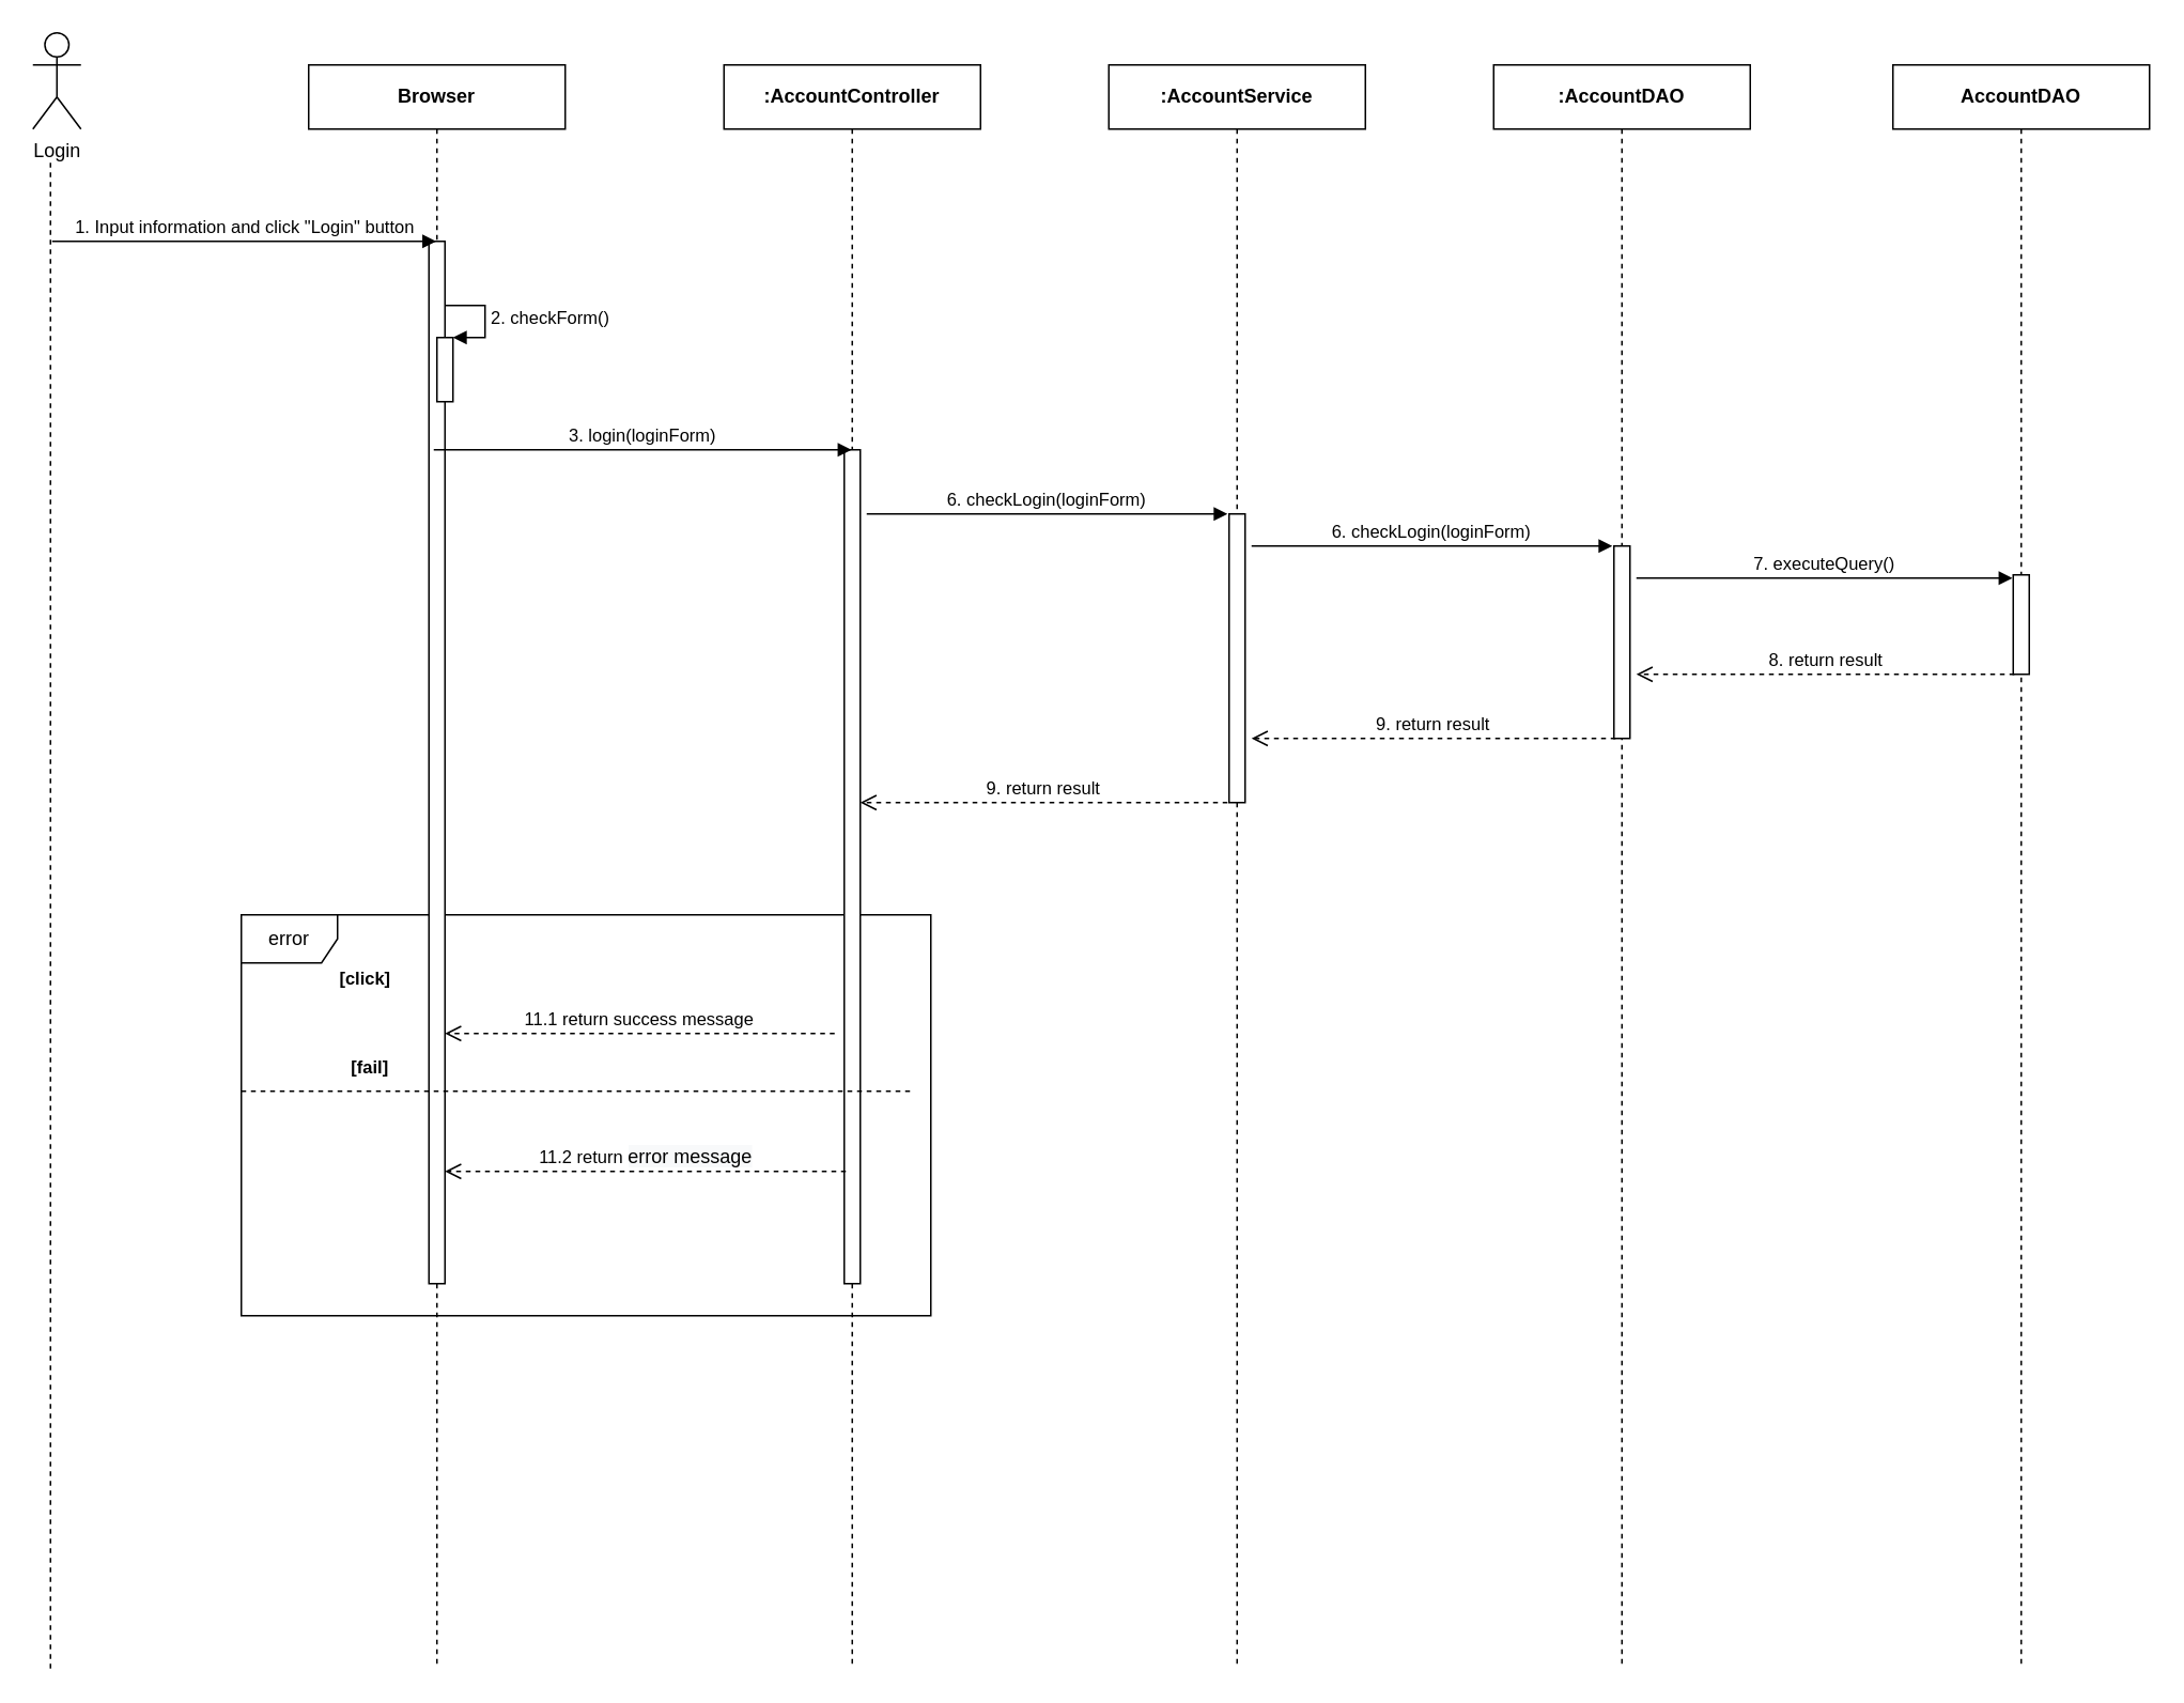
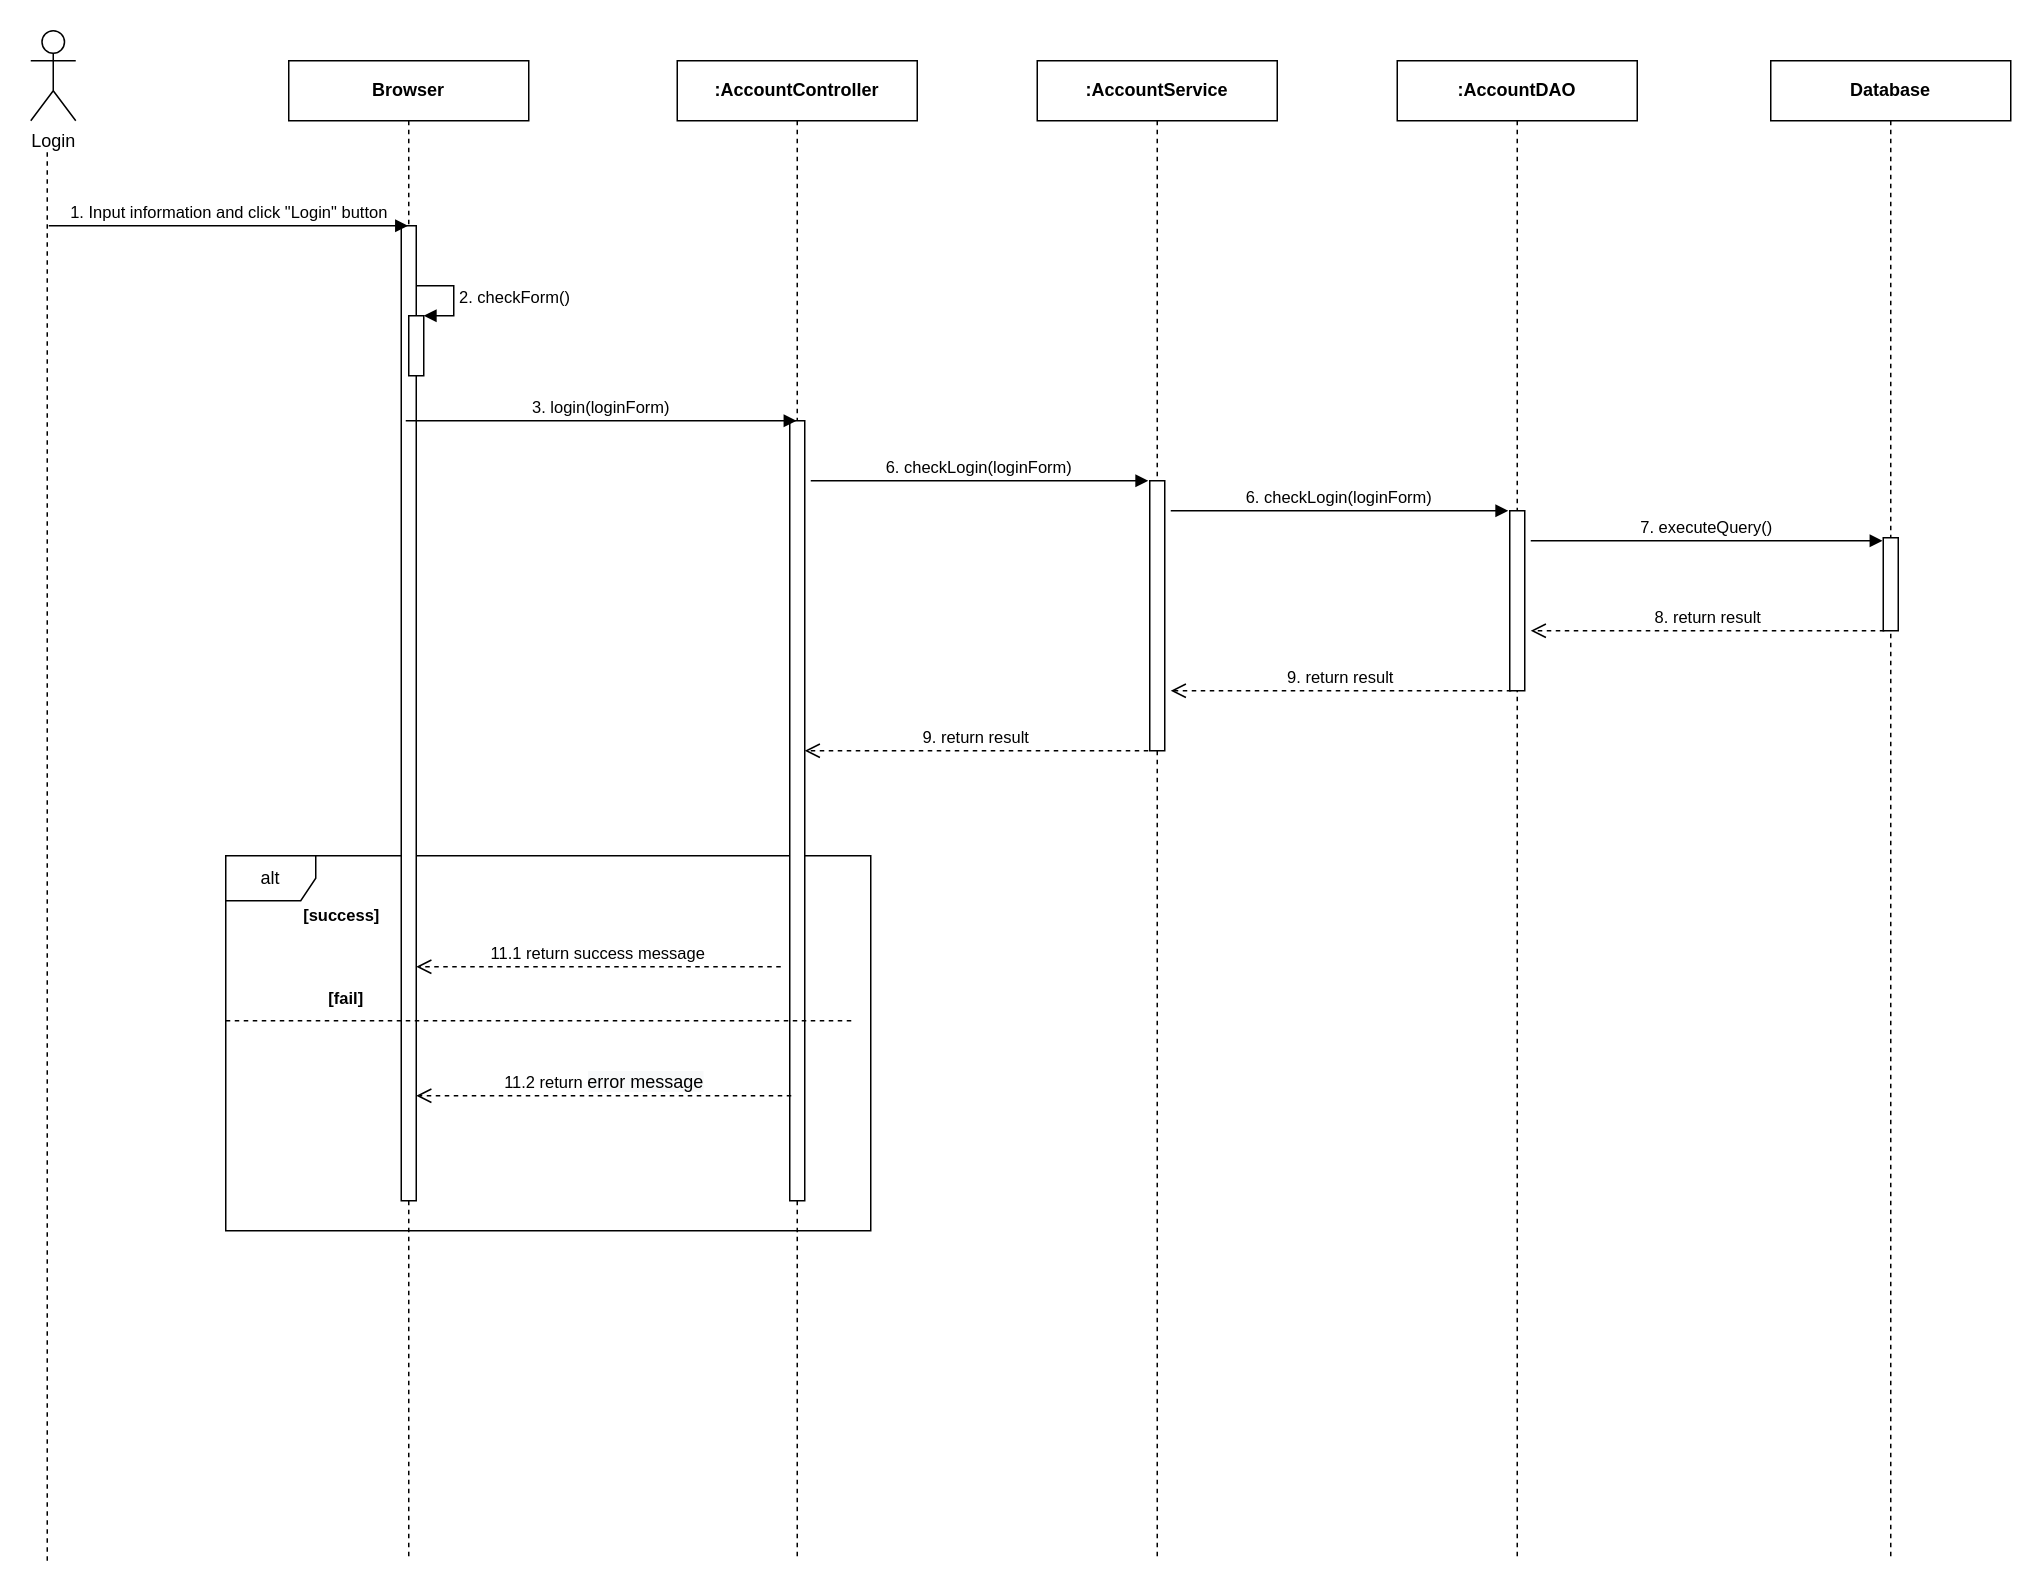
  <mxCell id="0" />
  <mxCell id="1" parent="0" />
- <mxCell id="2" value="error" style="shape=umlFrame;whiteSpace=wrap;html=1;" parent="1" vertex="1"><mxGeometry x="150" y="570" width="430" height="250" as="geometry" /></mxCell>
+ <mxCell id="2" value="alt" style="shape=umlFrame;whiteSpace=wrap;html=1;" parent="1" vertex="1"><mxGeometry x="150" y="570" width="430" height="250" as="geometry" /></mxCell>
  <mxCell id="3" value="&lt;b&gt;Browser&lt;/b&gt;" style="shape=umlLifeline;perimeter=lifelinePerimeter;whiteSpace=wrap;html=1;container=1;collapsible=0;recursiveResize=0;outlineConnect=0;" parent="1" vertex="1"><mxGeometry x="192" y="40" width="160" height="1000" as="geometry" /></mxCell>
  <mxCell id="4" value="" style="html=1;points=[];perimeter=orthogonalPerimeter;" parent="3" vertex="1"><mxGeometry x="75" y="110" width="10" height="650" as="geometry" /></mxCell>
  <mxCell id="5" value="&lt;b&gt;:AccountService&lt;/b&gt;" style="shape=umlLifeline;perimeter=lifelinePerimeter;whiteSpace=wrap;html=1;container=1;collapsible=0;recursiveResize=0;outlineConnect=0;" parent="1" vertex="1"><mxGeometry x="691" y="40" width="160" height="1000" as="geometry" /></mxCell>
  <mxCell id="6" value="" style="html=1;points=[];perimeter=orthogonalPerimeter;" parent="5" vertex="1"><mxGeometry x="75" y="280" width="10" height="180" as="geometry" /></mxCell>
  <mxCell id="7" value="&lt;b&gt;:AccountController&lt;/b&gt;" style="shape=umlLifeline;perimeter=lifelinePerimeter;whiteSpace=wrap;html=1;container=1;collapsible=0;recursiveResize=0;outlineConnect=0;" parent="1" vertex="1"><mxGeometry x="451" y="40" width="160" height="1000" as="geometry" /></mxCell>
  <mxCell id="8" value="" style="html=1;points=[];perimeter=orthogonalPerimeter;" parent="7" vertex="1"><mxGeometry x="75" y="240" width="10" height="520" as="geometry" /></mxCell>
  <mxCell id="9" value="1. Input information and click &quot;Login&quot; button" style="html=1;verticalAlign=bottom;endArrow=block;" parent="1" target="3" edge="1"><mxGeometry width="80" relative="1" as="geometry"><mxPoint x="32" y="150" as="sourcePoint" /><mxPoint x="112" y="150" as="targetPoint" /><Array as="points" /></mxGeometry></mxCell>
  <mxCell id="10" value="3. login(loginForm)" style="html=1;verticalAlign=bottom;endArrow=block;" parent="1" target="7" edge="1"><mxGeometry width="80" relative="1" as="geometry"><mxPoint x="270" y="280" as="sourcePoint" /><mxPoint x="443" y="280" as="targetPoint" /></mxGeometry></mxCell>
  <mxCell id="11" value="6. checkLogin(loginForm)" style="html=1;verticalAlign=bottom;endArrow=block;entryX=-0.1;entryY=0;entryDx=0;entryDy=0;entryPerimeter=0;" parent="1" target="6" edge="1"><mxGeometry relative="1" as="geometry"><mxPoint x="540.004" y="320" as="sourcePoint" /><mxPoint x="719.68" y="320" as="targetPoint" /></mxGeometry></mxCell>
  <mxCell id="12" value="9. return result" style="html=1;verticalAlign=bottom;endArrow=open;dashed=1;endSize=8;" parent="1" target="8" edge="1"><mxGeometry relative="1" as="geometry"><mxPoint x="586" y="500" as="targetPoint" /><mxPoint x="765" y="500" as="sourcePoint" /></mxGeometry></mxCell>
  <mxCell id="13" value="" style="html=1;points=[];perimeter=orthogonalPerimeter;" parent="1" vertex="1"><mxGeometry x="272" y="210" width="10" height="40" as="geometry" /></mxCell>
  <mxCell id="14" value="2. checkForm()" style="edgeStyle=orthogonalEdgeStyle;html=1;align=left;spacingLeft=2;endArrow=block;rounded=0;entryX=1;entryY=0;" parent="1" target="13" edge="1"><mxGeometry relative="1" as="geometry"><mxPoint x="277" y="190" as="sourcePoint" /><Array as="points"><mxPoint x="302" y="190" /></Array></mxGeometry></mxCell>
  <mxCell id="15" value="11.2 return&amp;nbsp;&lt;span style=&quot;font-size: 12px ; background-color: rgb(248 , 249 , 250)&quot;&gt;error message&lt;/span&gt;" style="html=1;verticalAlign=bottom;endArrow=open;dashed=1;endSize=8;" parent="1" edge="1"><mxGeometry relative="1" as="geometry"><mxPoint x="527" y="730" as="sourcePoint" /><mxPoint x="277" y="730" as="targetPoint" /></mxGeometry></mxCell>
  <mxCell id="16" value="11.1 return success message" style="html=1;verticalAlign=bottom;endArrow=open;dashed=1;endSize=8;entryX=1;entryY=0.76;entryDx=0;entryDy=0;entryPerimeter=0;" parent="1" target="4" edge="1"><mxGeometry relative="1" as="geometry"><mxPoint x="520" y="644" as="sourcePoint" /><mxPoint x="300" y="644" as="targetPoint" /></mxGeometry></mxCell>
  <mxCell id="17" value="" style="endArrow=none;dashed=1;html=1;" parent="1" edge="1"><mxGeometry width="50" height="50" relative="1" as="geometry"><mxPoint x="150" y="680" as="sourcePoint" /><mxPoint x="570" y="680" as="targetPoint" /></mxGeometry></mxCell>
  <mxCell id="18" value="&lt;b&gt;:AccountDAO&lt;/b&gt;" style="shape=umlLifeline;perimeter=lifelinePerimeter;whiteSpace=wrap;html=1;container=1;collapsible=0;recursiveResize=0;outlineConnect=0;" parent="1" vertex="1"><mxGeometry x="931" y="40" width="160" height="1000" as="geometry" /></mxCell>
  <mxCell id="19" value="" style="html=1;points=[];perimeter=orthogonalPerimeter;" parent="18" vertex="1"><mxGeometry x="75" y="300" width="10" height="120" as="geometry" /></mxCell>
  <mxCell id="20" value="7. executeQuery()" style="html=1;verticalAlign=bottom;endArrow=block;" parent="1" edge="1"><mxGeometry relative="1" as="geometry"><mxPoint x="1020.004" y="360" as="sourcePoint" /><mxPoint x="1254.5" y="360" as="targetPoint" /></mxGeometry></mxCell>
  <mxCell id="21" value="8. return result" style="html=1;verticalAlign=bottom;endArrow=open;dashed=1;endSize=8;exitX=0;exitY=0.95;" parent="1" edge="1"><mxGeometry relative="1" as="geometry"><mxPoint x="1020.004" y="420" as="targetPoint" /><mxPoint x="1255.68" y="420" as="sourcePoint" /></mxGeometry></mxCell>
- <mxCell id="22" value="&lt;span style=&quot;font-size: 11px ; background-color: rgb(255 , 255 , 255)&quot;&gt;&lt;b&gt;[click]&lt;/b&gt;&lt;/span&gt;" style="text;html=1;align=center;verticalAlign=middle;resizable=0;points=[];autosize=1;" parent="1" vertex="1"><mxGeometry x="192" y="600" width="70" height="20" as="geometry" /></mxCell>
+ <mxCell id="22" value="&lt;span style=&quot;font-size: 11px ; background-color: rgb(255 , 255 , 255)&quot;&gt;&lt;b&gt;[success]&lt;/b&gt;&lt;/span&gt;" style="text;html=1;align=center;verticalAlign=middle;resizable=0;points=[];autosize=1;" parent="1" vertex="1"><mxGeometry x="192" y="600" width="70" height="20" as="geometry" /></mxCell>
  <mxCell id="23" value="&lt;span style=&quot;font-size: 11px ; background-color: rgb(255 , 255 , 255)&quot;&gt;&lt;b&gt;[fail]&lt;/b&gt;&lt;/span&gt;" style="text;html=1;align=center;verticalAlign=middle;resizable=0;points=[];autosize=1;" parent="1" vertex="1"><mxGeometry x="210" y="655" width="40" height="20" as="geometry" /></mxCell>
- <mxCell id="24" value="&lt;b&gt;AccountDAO&lt;/b&gt;" style="shape=umlLifeline;perimeter=lifelinePerimeter;whiteSpace=wrap;html=1;container=1;collapsible=0;recursiveResize=0;outlineConnect=0;" parent="1" vertex="1"><mxGeometry x="1180" y="40" width="160" height="1000" as="geometry" /></mxCell>
+ <mxCell id="24" value="&lt;b&gt;Database&lt;/b&gt;" style="shape=umlLifeline;perimeter=lifelinePerimeter;whiteSpace=wrap;html=1;container=1;collapsible=0;recursiveResize=0;outlineConnect=0;" parent="1" vertex="1"><mxGeometry x="1180" y="40" width="160" height="1000" as="geometry" /></mxCell>
  <mxCell id="25" value="" style="html=1;points=[];perimeter=orthogonalPerimeter;" parent="24" vertex="1"><mxGeometry x="75" y="318" width="10" height="62" as="geometry" /></mxCell>
  <mxCell id="26" value="6. checkLogin(loginForm)" style="html=1;verticalAlign=bottom;endArrow=block;entryX=-0.1;entryY=0;entryDx=0;entryDy=0;entryPerimeter=0;" parent="1" edge="1"><mxGeometry relative="1" as="geometry"><mxPoint x="780.004" y="340" as="sourcePoint" /><mxPoint x="1005" y="340" as="targetPoint" /></mxGeometry></mxCell>
  <mxCell id="27" value="9. return result" style="html=1;verticalAlign=bottom;endArrow=open;dashed=1;endSize=8;exitX=0.1;exitY=1;exitDx=0;exitDy=0;exitPerimeter=0;" parent="1" source="19" edge="1"><mxGeometry relative="1" as="geometry"><mxPoint x="780" y="460" as="targetPoint" /><mxPoint x="959" y="460" as="sourcePoint" /></mxGeometry></mxCell>
  <mxCell id="28" value="Login" style="shape=umlActor;verticalLabelPosition=bottom;verticalAlign=top;html=1;outlineConnect=0;rounded=0;glass=0;sketch=0;fillColor=none;" parent="1" vertex="1"><mxGeometry x="20" y="20" width="30" height="60" as="geometry" /></mxCell>
  <mxCell id="29" value="" style="endArrow=none;dashed=1;html=1;" parent="1" edge="1"><mxGeometry width="50" height="50" relative="1" as="geometry"><mxPoint x="31" y="1040" as="sourcePoint" /><mxPoint x="31" y="100" as="targetPoint" /></mxGeometry></mxCell>
